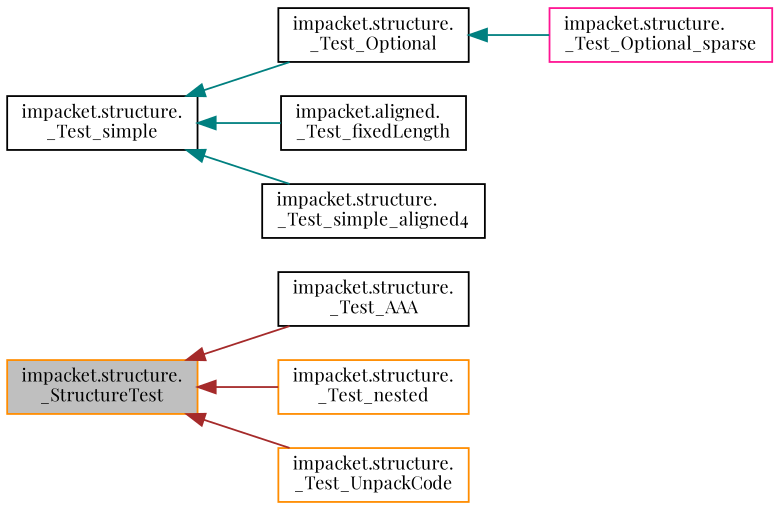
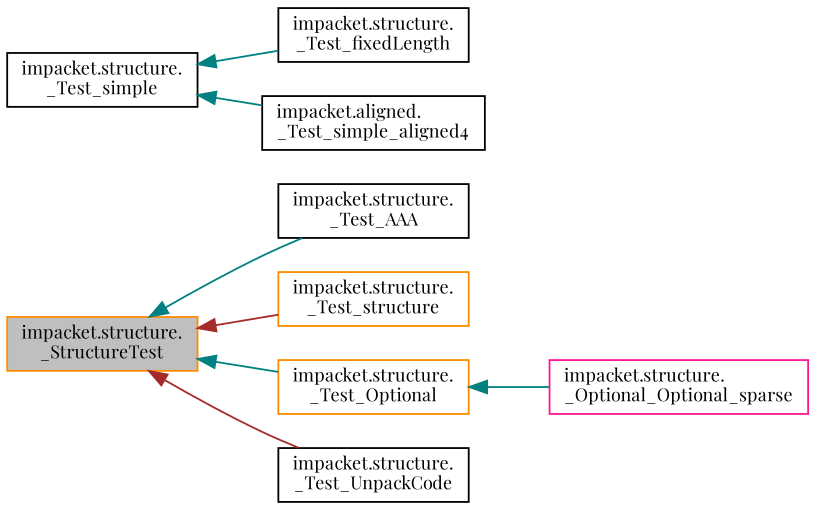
  digraph {
    fontname="Playfair Display"
    rankdir=LR
    node [color=black fillcolor=white fontname="Playfair Display" fontsize=10 shape=record style=filled]
    edge [color=teal dir=back fontname="Playfair Display" fontsize=10 labelfontname=Helvetica labelfontsize=10 style=solid]
    n1 [color=darkorange fillcolor=grey75 fontcolor=black height=0.2 label="impacket.structure.\l_StructureTest" width=0.4]
    n2 [height=0.2 label="impacket.structure.\l_Test_AAA" width=0.4]
-   n3 [color=darkorange height=0.2 label="impacket.structure.\l_Test_nested" width=0.4]
-   n4 [height=0.2 label="impacket.structure.\l_Test_Optional" width=0.4]
-   n5 [color=darkorange height=0.2 label="impacket.structure.\l_Test_UnpackCode" width=0.4]
-   n6 [color=deeppink height=0.2 label="impacket.structure.\l_Test_Optional_sparse" width=0.4]
+   n3 [color=darkorange height=0.2 label="impacket.structure.\l_Test_structure" width=0.4]
+   n4 [color=darkorange height=0.2 label="impacket.structure.\l_Test_Optional" width=0.4]
+   n5 [height=0.2 label="impacket.structure.\l_Test_UnpackCode" width=0.4]
+   n6 [color=deeppink height=0.2 label="impacket.structure.\l_Optional_Optional_sparse" width=0.4]
    n7 [height=0.2 label="impacket.structure.\l_Test_simple" width=0.4]
-   n8 [height=0.2 label="impacket.aligned.\l_Test_fixedLength" width=0.4]
-   n9 [height=0.2 label="impacket.structure.\l_Test_simple_aligned4" width=0.4]
-   n1 -> n2 [color=brown]
+   n8 [height=0.2 label="impacket.structure.\l_Test_fixedLength" width=0.4]
+   n9 [height=0.2 label="impacket.aligned.\l_Test_simple_aligned4" width=0.4]
+   n1 -> n2
    n1 -> n3 [color=brown]
-   n7 -> n4
+   n1 -> n4
    n1 -> n5 [color=brown]
    n4 -> n6
    n7 -> n8
    n7 -> n9
  }
